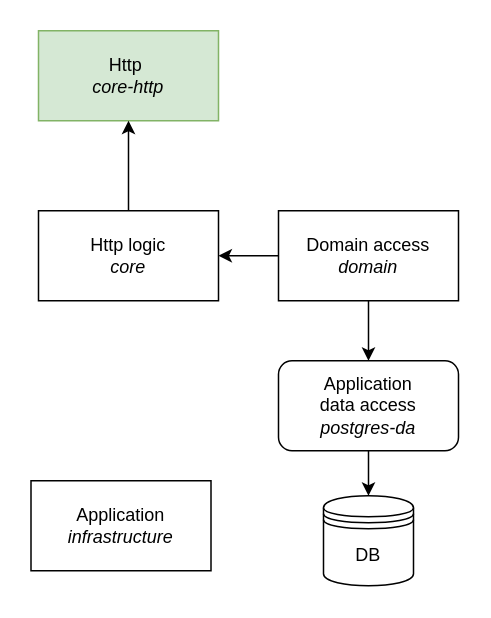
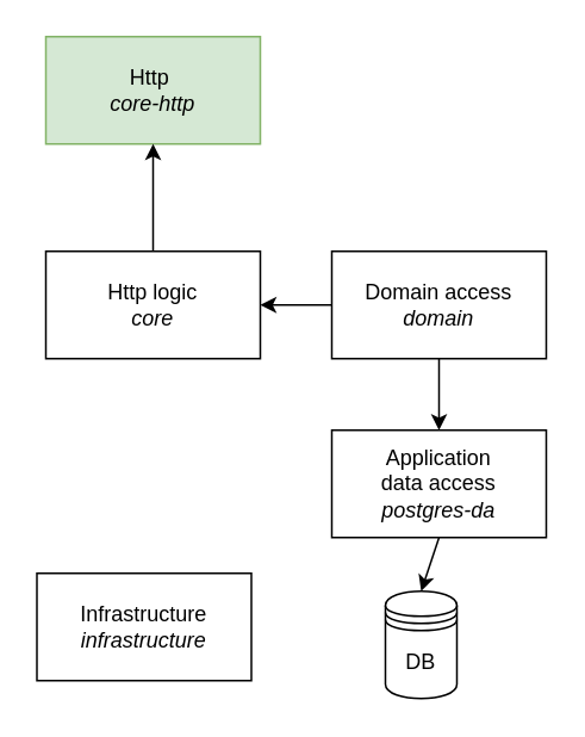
  <mxCell id="0" />
  <mxCell id="1" parent="0" />
- <mxCell id="2" value="DB" style="shape=datastore;whiteSpace=wrap;html=1;" parent="1" vertex="1"><mxGeometry x="215" y="330" width="60" height="60" as="geometry" /></mxCell>
+ <mxCell id="2" value="DB" style="shape=datastore;whiteSpace=wrap;html=1;" parent="1" vertex="1"><mxGeometry x="215" y="330" width="40" height="60" as="geometry" /></mxCell>
  <mxCell id="3" style="edgeStyle=none;html=1;exitX=0.5;exitY=1;exitDx=0;exitDy=0;entryX=0.5;entryY=0;entryDx=0;entryDy=0;" parent="1" source="4" target="2" edge="1"><mxGeometry relative="1" as="geometry" /></mxCell>
- <mxCell id="4" value="Application &lt;br&gt;data access&lt;br&gt;&lt;i&gt;postgres-da&lt;/i&gt;" style="whiteSpace=wrap;html=1;rounded=1;" parent="1" vertex="1"><mxGeometry x="185" y="240" width="120" height="60" as="geometry" /></mxCell>
+ <mxCell id="4" value="Application &lt;br&gt;data access&lt;br&gt;&lt;i&gt;postgres-da&lt;/i&gt;" style="rounded=0;whiteSpace=wrap;html=1;" parent="1" vertex="1"><mxGeometry x="185" y="240" width="120" height="60" as="geometry" /></mxCell>
  <mxCell id="5" style="edgeStyle=none;html=1;exitX=0.5;exitY=1;exitDx=0;exitDy=0;entryX=0.5;entryY=0;entryDx=0;entryDy=0;" parent="1" source="7" target="4" edge="1"><mxGeometry relative="1" as="geometry" /></mxCell>
  <mxCell id="6" style="edgeStyle=orthogonalEdgeStyle;rounded=0;html=1;exitX=0;exitY=0.5;exitDx=0;exitDy=0;entryX=1;entryY=0.5;entryDx=0;entryDy=0;" parent="1" source="7" target="11" edge="1"><mxGeometry relative="1" as="geometry" /></mxCell>
  <mxCell id="7" value="Domain access&lt;br&gt;&lt;i&gt;domain&lt;/i&gt;" style="rounded=0;whiteSpace=wrap;html=1;" parent="1" vertex="1"><mxGeometry x="185" y="140" width="120" height="60" as="geometry" /></mxCell>
  <mxCell id="8" value="Http&amp;nbsp;&lt;br&gt;&lt;i&gt;core-http&lt;/i&gt;" style="rounded=0;whiteSpace=wrap;html=1;fillColor=#d5e8d4;strokeColor=#82b366;" parent="1" vertex="1"><mxGeometry x="25" y="20" width="120" height="60" as="geometry" /></mxCell>
- <mxCell id="9" value="Application&lt;br&gt;&lt;i&gt;infrastructure&lt;/i&gt;" style="rounded=0;whiteSpace=wrap;html=1;" parent="1" vertex="1"><mxGeometry x="20" y="320" width="120" height="60" as="geometry" /></mxCell>
+ <mxCell id="9" value="Infrastructure&lt;br&gt;&lt;i&gt;infrastructure&lt;/i&gt;" style="rounded=0;whiteSpace=wrap;html=1;" parent="1" vertex="1"><mxGeometry x="20" y="320" width="120" height="60" as="geometry" /></mxCell>
  <mxCell id="10" style="edgeStyle=orthogonalEdgeStyle;rounded=0;html=1;exitX=0.5;exitY=0;exitDx=0;exitDy=0;entryX=0.5;entryY=1;entryDx=0;entryDy=0;" parent="1" source="11" target="8" edge="1"><mxGeometry relative="1" as="geometry" /></mxCell>
  <mxCell id="11" value="Http logic&lt;br&gt;&lt;i&gt;core&lt;/i&gt;" style="rounded=0;whiteSpace=wrap;html=1;" parent="1" vertex="1"><mxGeometry x="25" y="140" width="120" height="60" as="geometry" /></mxCell>
